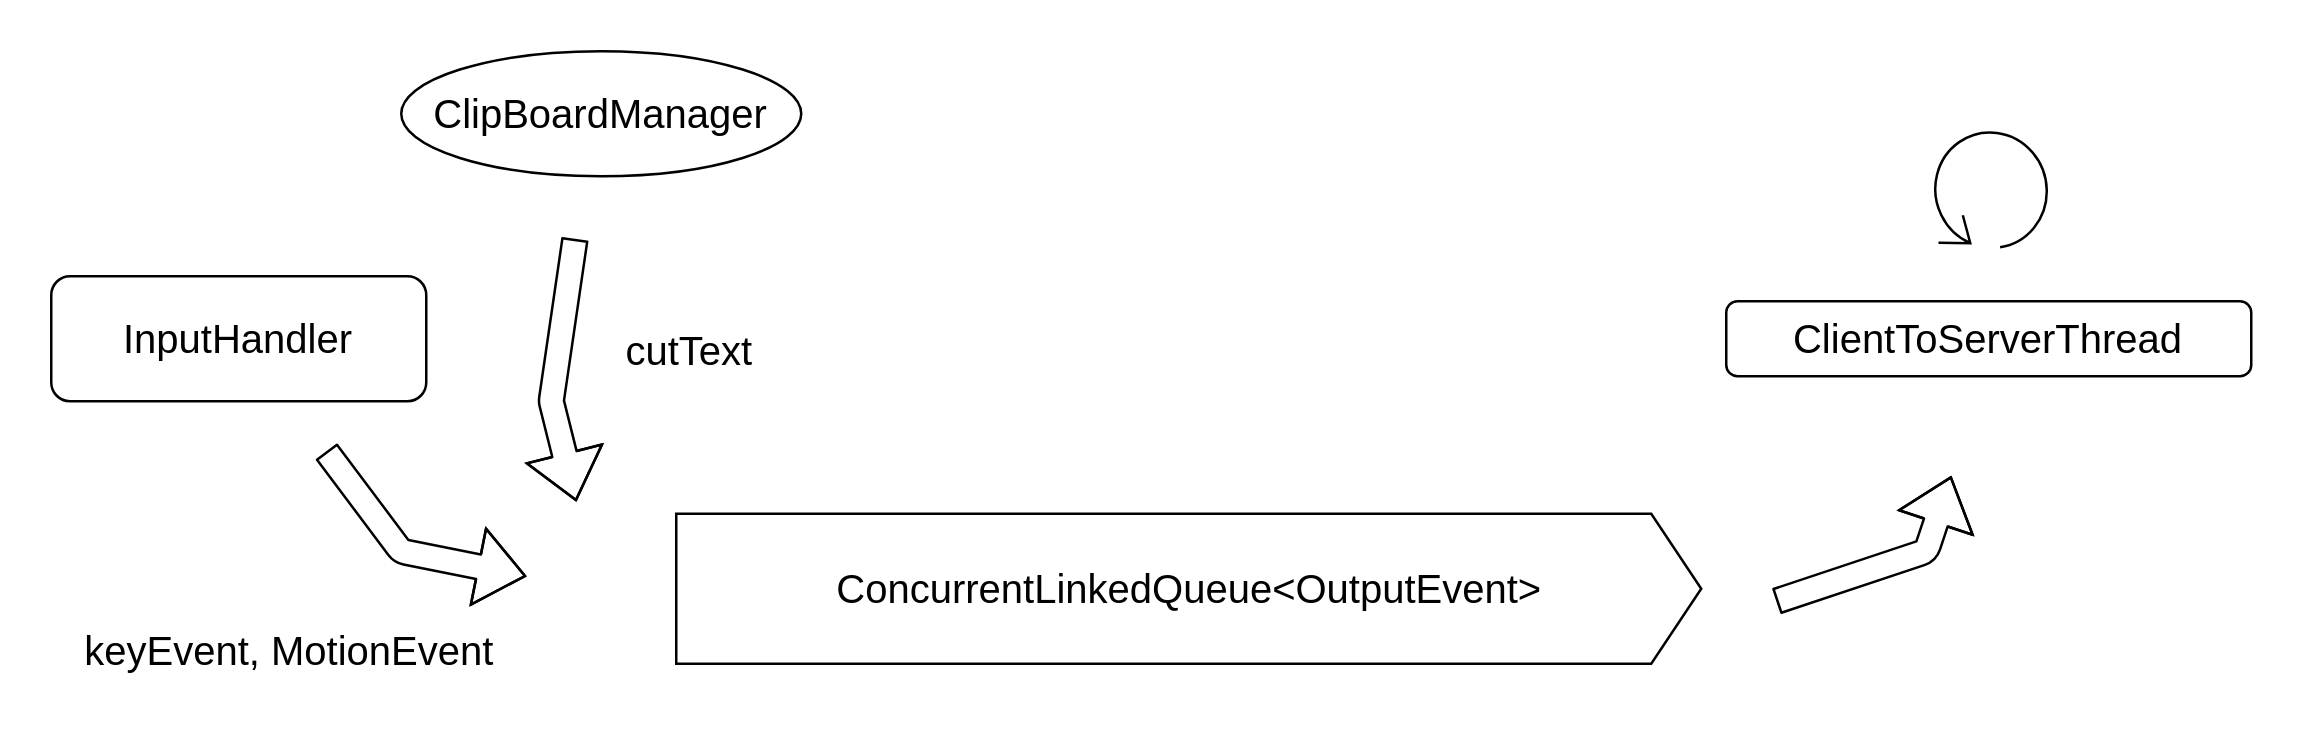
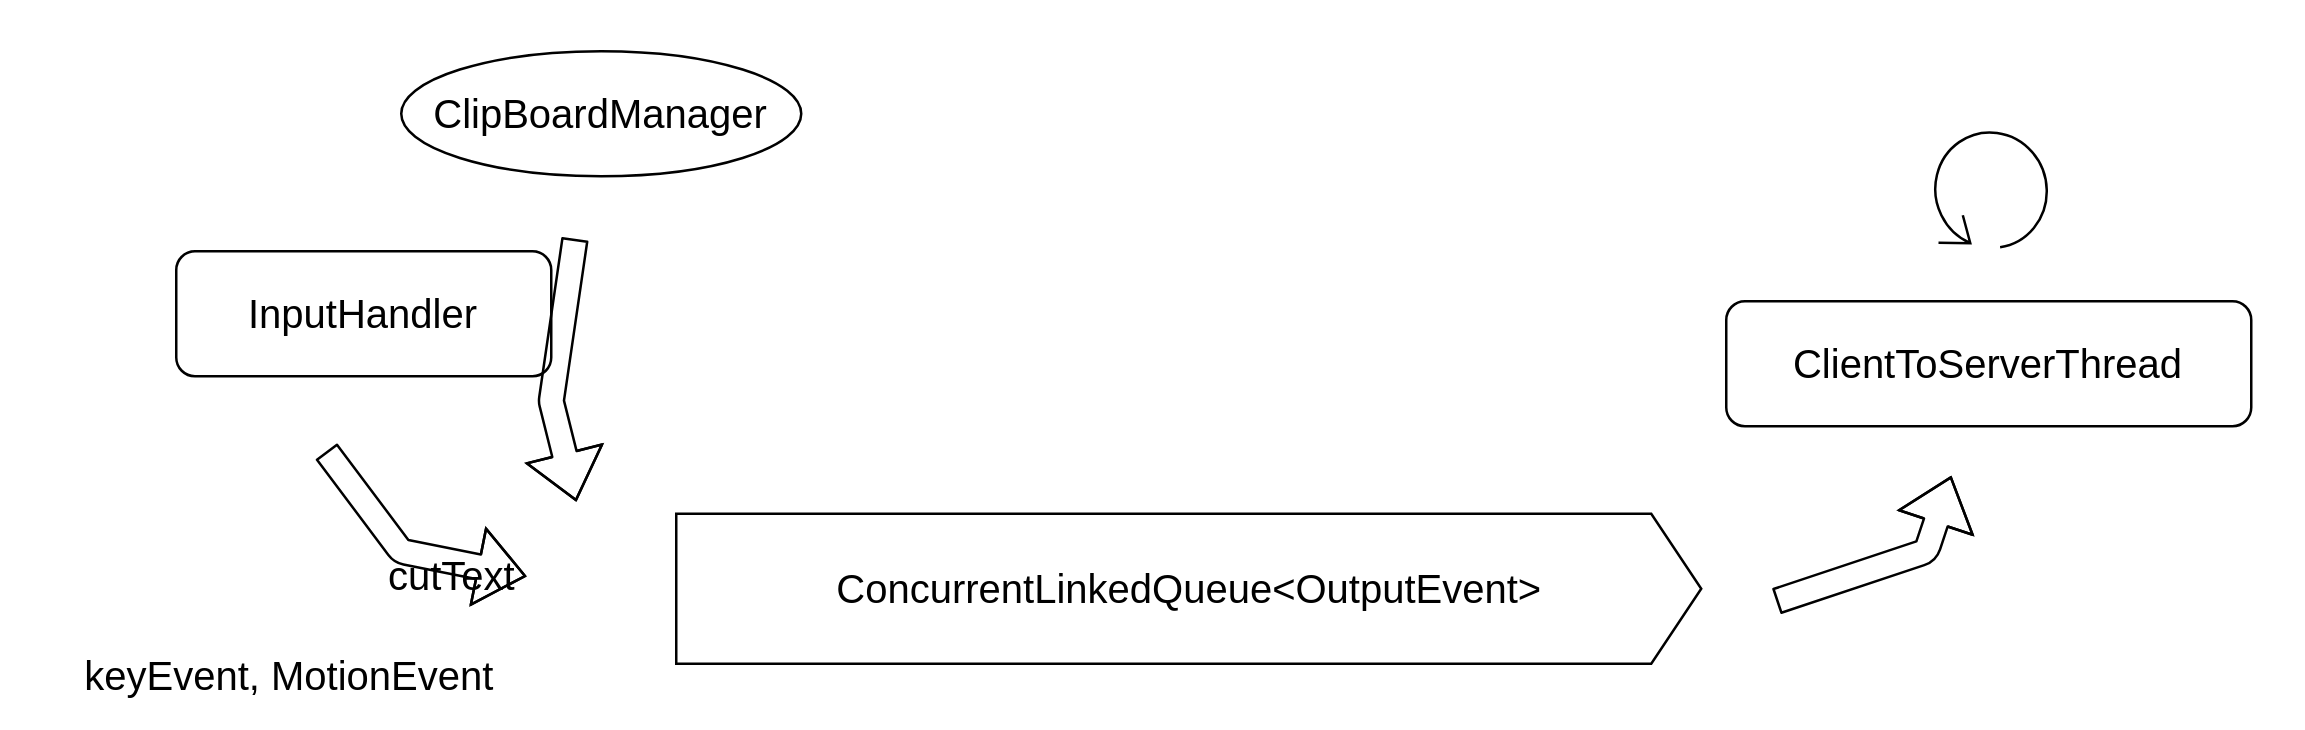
  <mxCell id="0" />
  <mxCell id="1" parent="0" />
  <mxCell id="2" value="ConcurrentLinkedQueue&amp;lt;OutputEvent&amp;gt;" style="html=1;shape=mxgraph.infographic.ribbonSimple;notch1=0;notch2=20;align=center;verticalAlign=middle;fontSize=16;fontStyle=0;" vertex="1" parent="1"><mxGeometry x="270" y="205" width="410" height="60" as="geometry" /></mxCell>
- <mxCell id="3" value="InputHandler" style="rounded=1;whiteSpace=wrap;html=1;fontSize=16;" vertex="1" parent="1"><mxGeometry x="20" y="110" width="150" height="50" as="geometry" /></mxCell>
+ <mxCell id="3" value="InputHandler" style="rounded=1;whiteSpace=wrap;html=1;fontSize=16;" vertex="1" parent="1"><mxGeometry x="70" y="100" width="150" height="50" as="geometry" /></mxCell>
  <mxCell id="4" value="ClipBoardManager" style="ellipse;whiteSpace=wrap;html=1;fontSize=16;" vertex="1" parent="1"><mxGeometry x="160" y="20" width="160" height="50" as="geometry" /></mxCell>
  <mxCell id="5" value="" style="shape=mxgraph.bpmn.loop;html=1;outlineConnect=0;rotation=-15;fontSize=16;" vertex="1" parent="1"><mxGeometry x="770" y="50" width="50" height="50" as="geometry" /></mxCell>
- <mxCell id="6" value="ClientToServerThread" style="rounded=1;whiteSpace=wrap;html=1;fontSize=16;" vertex="1" parent="1"><mxGeometry x="690" y="120" width="210" height="30" as="geometry" /></mxCell>
+ <mxCell id="6" value="ClientToServerThread" style="rounded=1;whiteSpace=wrap;html=1;fontSize=16;" vertex="1" parent="1"><mxGeometry x="690" y="120" width="210" height="50" as="geometry" /></mxCell>
  <mxCell id="7" value="" style="shape=flexArrow;endArrow=classic;html=1;fontSize=16;" edge="1" parent="1"><mxGeometry width="50" height="50" relative="1" as="geometry"><mxPoint x="710" y="240" as="sourcePoint" /><mxPoint x="780" y="190" as="targetPoint" /><Array as="points"><mxPoint x="770" y="220" /></Array></mxGeometry></mxCell>
  <mxCell id="8" value="" style="shape=flexArrow;endArrow=classic;html=1;fontSize=16;" edge="1" parent="1"><mxGeometry width="50" height="50" relative="1" as="geometry"><mxPoint x="130" y="180" as="sourcePoint" /><mxPoint x="210" y="230" as="targetPoint" /><Array as="points"><mxPoint x="160" y="220" /></Array></mxGeometry></mxCell>
  <mxCell id="9" value="" style="shape=flexArrow;endArrow=classic;html=1;fontSize=16;" edge="1" parent="1"><mxGeometry width="50" height="50" relative="1" as="geometry"><mxPoint x="229.5" y="95" as="sourcePoint" /><mxPoint x="230" y="200" as="targetPoint" /><Array as="points"><mxPoint x="220" y="160" /></Array></mxGeometry></mxCell>
- <mxCell id="10" value="cutText" style="text;html=1;align=center;verticalAlign=middle;resizable=0;points=[];autosize=1;fontSize=16;" vertex="1" parent="1"><mxGeometry x="240" y="130" width="70" height="20" as="geometry" /></mxCell>
- <mxCell id="11" value="keyEvent, MotionEvent" style="text;html=1;align=center;verticalAlign=middle;resizable=0;points=[];autosize=1;fontSize=16;" vertex="1" parent="1"><mxGeometry x="25" y="250" width="180" height="20" as="geometry" /></mxCell>
+ <mxCell id="10" value="cutText" style="text;html=1;align=center;verticalAlign=middle;resizable=0;points=[];autosize=1;fontSize=16;" vertex="1" parent="1"><mxGeometry x="145" y="220" width="70" height="20" as="geometry" /></mxCell>
+ <mxCell id="11" value="keyEvent, MotionEvent" style="text;html=1;align=center;verticalAlign=middle;resizable=0;points=[];autosize=1;fontSize=16;" vertex="1" parent="1"><mxGeometry x="25" y="260" width="180" height="20" as="geometry" /></mxCell>
